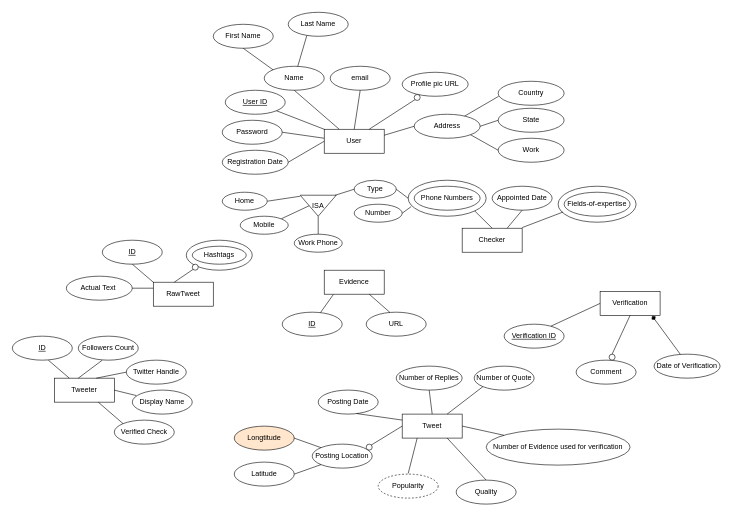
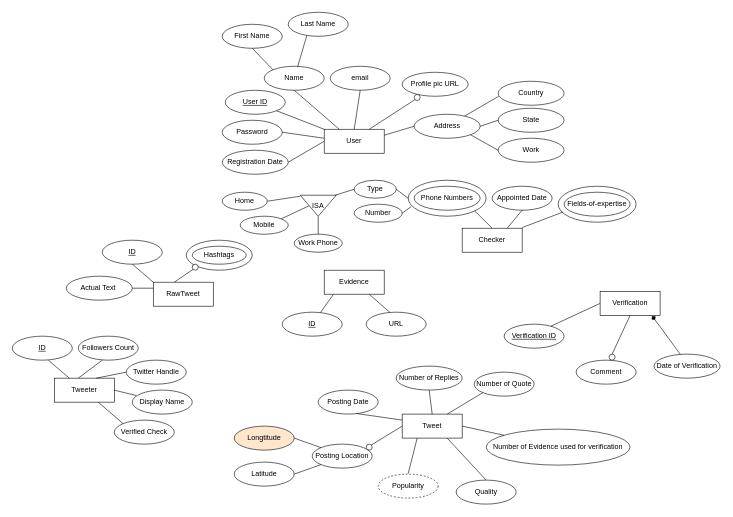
  <mxCell id="0" />
  <mxCell id="1" parent="0" />
  <mxCell id="2" value="" style="ellipse;whiteSpace=wrap;html=1;" vertex="1" parent="1"><mxGeometry x="930" y="310" width="130" height="60" as="geometry" /></mxCell>
  <mxCell id="3" value="Tweeter" style="whiteSpace=wrap;html=1;align=center;" parent="1" vertex="1"><mxGeometry x="90" y="630" width="100" height="40" as="geometry" /></mxCell>
  <mxCell id="4" value="Checker" style="whiteSpace=wrap;html=1;align=center;" parent="1" vertex="1"><mxGeometry x="770" y="380" width="100" height="40" as="geometry" /></mxCell>
  <mxCell id="5" value="RawTweet" style="whiteSpace=wrap;html=1;align=center;" parent="1" vertex="1"><mxGeometry x="255" y="470" width="100" height="40" as="geometry" /></mxCell>
  <mxCell id="6" value="Tweet" style="whiteSpace=wrap;html=1;align=center;" parent="1" vertex="1"><mxGeometry x="670" y="689.92" width="100" height="40" as="geometry" /></mxCell>
  <mxCell id="7" value="Evidence" style="whiteSpace=wrap;html=1;align=center;" parent="1" vertex="1"><mxGeometry x="540" y="450" width="100" height="40" as="geometry" /></mxCell>
  <mxCell id="8" value="Verification" style="whiteSpace=wrap;html=1;align=center;" parent="1" vertex="1"><mxGeometry x="1000" y="485.35" width="100" height="40" as="geometry" /></mxCell>
  <mxCell id="9" value="User" style="whiteSpace=wrap;html=1;align=center;" parent="1" vertex="1"><mxGeometry x="540" y="215" width="100" height="40" as="geometry" /></mxCell>
  <mxCell id="10" value="&lt;u&gt;User ID&lt;/u&gt;" style="ellipse;whiteSpace=wrap;html=1;" vertex="1" parent="1"><mxGeometry x="375" y="150" width="100" height="40" as="geometry" /></mxCell>
  <mxCell id="11" value="" style="endArrow=none;html=1;exitX=1;exitY=1;exitDx=0;exitDy=0;" edge="1" parent="1" source="10"><mxGeometry width="50" height="50" relative="1" as="geometry"><mxPoint x="570" y="490" as="sourcePoint" /><mxPoint x="540" y="215" as="targetPoint" /></mxGeometry></mxCell>
  <mxCell id="12" value="Name" style="ellipse;whiteSpace=wrap;html=1;" vertex="1" parent="1"><mxGeometry x="440" y="110" width="100" height="40" as="geometry" /></mxCell>
  <mxCell id="13" value="" style="endArrow=none;html=1;exitX=0.5;exitY=1;exitDx=0;exitDy=0;entryX=0.25;entryY=0;entryDx=0;entryDy=0;" edge="1" parent="1" source="12" target="9"><mxGeometry width="50" height="50" relative="1" as="geometry"><mxPoint x="500" y="180" as="sourcePoint" /><mxPoint y="210" as="targetPoint" x="590" /></mxGeometry></mxCell>
  <mxCell id="14" value="email" style="ellipse;whiteSpace=wrap;html=1;" vertex="1" parent="1"><mxGeometry x="550" y="110" width="100" height="40" as="geometry" /></mxCell>
  <mxCell id="15" value="" style="endArrow=none;html=1;exitX=0.5;exitY=1;exitDx=0;exitDy=0;entryX=0.5;entryY=0;entryDx=0;entryDy=0;" edge="1" parent="1" source="14" target="9"><mxGeometry width="50" height="50" relative="1" as="geometry"><mxPoint x="610" y="170" as="sourcePoint" /><mxPoint x="610" y="210" as="targetPoint" /></mxGeometry></mxCell>
  <mxCell id="16" value="Password" style="ellipse;whiteSpace=wrap;html=1;" vertex="1" parent="1"><mxGeometry x="370" y="200" width="100" height="40" as="geometry" /></mxCell>
  <mxCell id="17" value="" style="endArrow=none;html=1;exitX=1;exitY=0.5;exitDx=0;exitDy=0;" edge="1" parent="1" source="16"><mxGeometry width="50" height="50" relative="1" as="geometry"><mxPoint x="500" y="180" as="sourcePoint" /><mxPoint x="540" y="230" as="targetPoint" /></mxGeometry></mxCell>
  <mxCell id="18" value="Registration Date" style="ellipse;whiteSpace=wrap;html=1;" vertex="1" parent="1"><mxGeometry x="370" y="250" width="110" height="40" as="geometry" /></mxCell>
  <mxCell id="19" value="" style="endArrow=none;html=1;exitX=1;exitY=0.5;exitDx=0;exitDy=0;entryX=0;entryY=0.5;entryDx=0;entryDy=0;" edge="1" parent="1" source="18" target="9"><mxGeometry width="50" height="50" relative="1" as="geometry"><mxPoint x="490" y="205" as="sourcePoint" /><mxPoint x="550" y="230" as="targetPoint" /></mxGeometry></mxCell>
  <mxCell id="20" value="Address" style="ellipse;whiteSpace=wrap;html=1;" vertex="1" parent="1"><mxGeometry x="690" y="190" width="110" height="40" as="geometry" /></mxCell>
  <mxCell id="21" value="" style="endArrow=none;html=1;exitX=0;exitY=0.5;exitDx=0;exitDy=0;entryX=1;entryY=0.25;entryDx=0;entryDy=0;" edge="1" parent="1" source="20" target="9"><mxGeometry width="50" height="50" relative="1" as="geometry"><mxPoint x="694.645" y="174.142" as="sourcePoint" /><mxPoint x="650" y="230" as="targetPoint" /></mxGeometry></mxCell>
  <mxCell id="22" value="Country" style="ellipse;whiteSpace=wrap;html=1;" vertex="1" parent="1"><mxGeometry x="830" y="135" width="110" height="40" as="geometry" /></mxCell>
  <mxCell id="23" value="" style="endArrow=none;html=1;" edge="1" parent="1" target="20"><mxGeometry width="50" height="50" relative="1" as="geometry"><mxPoint x="831" y="160" as="sourcePoint" /><mxPoint x="650" y="235" as="targetPoint" /></mxGeometry></mxCell>
  <mxCell id="24" value="State" style="ellipse;whiteSpace=wrap;html=1;" vertex="1" parent="1"><mxGeometry x="830" y="180" width="110" height="40" as="geometry" /></mxCell>
  <mxCell id="25" value="" style="endArrow=none;html=1;exitX=0;exitY=0.5;exitDx=0;exitDy=0;entryX=1;entryY=0.5;entryDx=0;entryDy=0;" edge="1" parent="1" source="24" target="20"><mxGeometry width="50" height="50" relative="1" as="geometry"><mxPoint x="841" y="170" as="sourcePoint" /><mxPoint x="800" y="203" as="targetPoint" /></mxGeometry></mxCell>
  <mxCell id="26" value="Work" style="ellipse;whiteSpace=wrap;html=1;" vertex="1" parent="1"><mxGeometry x="830" y="230" width="110" height="40" as="geometry" /></mxCell>
  <mxCell id="27" value="" style="endArrow=none;html=1;exitX=0;exitY=0.5;exitDx=0;exitDy=0;entryX=1;entryY=1;entryDx=0;entryDy=0;" edge="1" parent="1" source="26" target="20"><mxGeometry width="50" height="50" relative="1" as="geometry"><mxPoint x="840" y="210" as="sourcePoint" /><mxPoint x="810" y="220" as="targetPoint" /></mxGeometry></mxCell>
  <mxCell id="28" value="Profile pic URL" style="ellipse;whiteSpace=wrap;html=1;" vertex="1" parent="1"><mxGeometry x="670" y="120" width="110" height="40" as="geometry" /></mxCell>
  <mxCell id="29" value="" style="endArrow=none;html=1;entryX=0.75;entryY=0;entryDx=0;entryDy=0;exitX=0;exitY=1;exitDx=0;exitDy=0;" edge="1" parent="1" source="30" target="9"><mxGeometry width="50" height="50" relative="1" as="geometry"><mxPoint x="680" y="170" as="sourcePoint" /><mxPoint x="640" y="210" as="targetPoint" /></mxGeometry></mxCell>
  <mxCell id="30" value="" style="ellipse;whiteSpace=wrap;html=1;aspect=fixed;" vertex="1" parent="1"><mxGeometry x="690" y="157" width="10" height="10" as="geometry" /></mxCell>
- <mxCell id="31" value="First Name" style="ellipse;whiteSpace=wrap;html=1;" vertex="1" parent="1"><mxGeometry x="355" y="40" width="100" height="40" as="geometry" /></mxCell>
+ <mxCell id="31" value="First Name" style="ellipse;whiteSpace=wrap;html=1;" vertex="1" parent="1"><mxGeometry x="370" y="40" width="100" height="40" as="geometry" /></mxCell>
  <mxCell id="32" value="Last Name" style="ellipse;whiteSpace=wrap;html=1;" vertex="1" parent="1"><mxGeometry x="480" y="20" width="100" height="40" as="geometry" /></mxCell>
  <mxCell id="33" value="" style="endArrow=none;html=1;exitX=0.5;exitY=1;exitDx=0;exitDy=0;entryX=0;entryY=0;entryDx=0;entryDy=0;" edge="1" parent="1" source="31" target="12"><mxGeometry width="50" height="50" relative="1" as="geometry"><mxPoint x="500" y="160" as="sourcePoint" /><mxPoint x="460" y="110" as="targetPoint" /></mxGeometry></mxCell>
  <mxCell id="34" value="" style="endArrow=none;html=1;exitX=0.31;exitY=0.968;exitDx=0;exitDy=0;exitPerimeter=0;" edge="1" parent="1" source="32" target="12"><mxGeometry width="50" height="50" relative="1" as="geometry"><mxPoint x="510" y="170" as="sourcePoint" /><mxPoint x="585" y="235" as="targetPoint" /></mxGeometry></mxCell>
  <mxCell id="35" value="Fields-of-expertise" style="ellipse;whiteSpace=wrap;html=1;" vertex="1" parent="1"><mxGeometry x="940" y="320" width="110" height="40" as="geometry" /></mxCell>
  <mxCell id="36" value="" style="endArrow=none;html=1;exitX=0.063;exitY=0.717;exitDx=0;exitDy=0;exitPerimeter=0;" edge="1" parent="1" source="2"><mxGeometry width="50" height="50" relative="1" as="geometry"><mxPoint x="930" y="350" as="sourcePoint" /><mxPoint x="870" y="379" as="targetPoint" /></mxGeometry></mxCell>
  <mxCell id="37" value="Appointed Date" style="ellipse;whiteSpace=wrap;html=1;" vertex="1" parent="1"><mxGeometry x="820" y="310" width="100" height="40" as="geometry" /></mxCell>
  <mxCell id="38" value="" style="endArrow=none;html=1;exitX=0.5;exitY=1;exitDx=0;exitDy=0;entryX=0.75;entryY=0;entryDx=0;entryDy=0;" edge="1" parent="1" source="37" target="4"><mxGeometry width="50" height="50" relative="1" as="geometry"><mxPoint x="948.19" y="363.02" as="sourcePoint" /><mxPoint x="880" y="389" as="targetPoint" /></mxGeometry></mxCell>
  <mxCell id="39" value="" style="ellipse;whiteSpace=wrap;html=1;" vertex="1" parent="1"><mxGeometry x="680" y="300" width="130" height="60" as="geometry" /></mxCell>
  <mxCell id="40" value="Phone Numbers" style="ellipse;whiteSpace=wrap;html=1;" vertex="1" parent="1"><mxGeometry x="690" y="310" width="110" height="40" as="geometry" /></mxCell>
  <mxCell id="41" value="" style="endArrow=none;html=1;exitX=1;exitY=1;exitDx=0;exitDy=0;entryX=0.5;entryY=0;entryDx=0;entryDy=0;" edge="1" parent="1" source="39" target="4"><mxGeometry width="50" height="50" relative="1" as="geometry"><mxPoint x="865" y="350" as="sourcePoint" /><mxPoint x="855" y="390" as="targetPoint" /></mxGeometry></mxCell>
  <mxCell id="42" value="Type" style="ellipse;whiteSpace=wrap;html=1;" vertex="1" parent="1"><mxGeometry y="300" width="70" height="30" as="geometry" x="590" /></mxCell>
  <mxCell id="43" value="Number" style="ellipse;whiteSpace=wrap;html=1;" vertex="1" parent="1"><mxGeometry y="340" width="80" height="30" as="geometry" x="590" /></mxCell>
  <mxCell id="44" value="" style="endArrow=none;html=1;exitX=1;exitY=0.5;exitDx=0;exitDy=0;entryX=0;entryY=0.5;entryDx=0;entryDy=0;" edge="1" parent="1" source="42" target="39"><mxGeometry width="50" height="50" relative="1" as="geometry"><mxPoint x="770.707" y="351.33" as="sourcePoint" /><mxPoint x="650" y="320" as="targetPoint" /></mxGeometry></mxCell>
  <mxCell id="45" value="" style="endArrow=none;html=1;exitX=1;exitY=0.5;exitDx=0;exitDy=0;" edge="1" parent="1" source="43"><mxGeometry width="50" height="50" relative="1" as="geometry"><mxPoint x="630" y="320" as="sourcePoint" /><mxPoint x="685" y="344" as="targetPoint" /></mxGeometry></mxCell>
  <mxCell id="46" value="&lt;u&gt;ID&lt;/u&gt;" style="ellipse;whiteSpace=wrap;html=1;" vertex="1" parent="1"><mxGeometry x="170" y="400" width="100" height="40" as="geometry" /></mxCell>
  <mxCell id="47" value="" style="endArrow=none;html=1;exitX=0.5;exitY=1;exitDx=0;exitDy=0;entryX=0;entryY=0;entryDx=0;entryDy=0;" edge="1" parent="1" source="46" target="5"><mxGeometry width="50" height="50" relative="1" as="geometry"><mxPoint x="620" y="760" as="sourcePoint" /><mxPoint x="670" y="730" as="targetPoint" /></mxGeometry></mxCell>
  <mxCell id="48" value="Actual Text&amp;nbsp;" style="ellipse;whiteSpace=wrap;html=1;" vertex="1" parent="1"><mxGeometry x="110" y="460" width="110" height="40" as="geometry" /></mxCell>
  <mxCell id="49" value="" style="endArrow=none;html=1;exitX=1;exitY=0.5;exitDx=0;exitDy=0;entryX=0;entryY=0.25;entryDx=0;entryDy=0;" edge="1" parent="1" source="48" target="5"><mxGeometry width="50" height="50" relative="1" as="geometry"><mxPoint x="230" y="450" as="sourcePoint" /><mxPoint x="250" y="480" as="targetPoint" /></mxGeometry></mxCell>
  <mxCell id="50" value="" style="ellipse;whiteSpace=wrap;html=1;" vertex="1" parent="1"><mxGeometry x="310" y="400" width="110" height="50" as="geometry" /></mxCell>
  <mxCell id="51" value="Hashtags" style="ellipse;whiteSpace=wrap;html=1;" vertex="1" parent="1"><mxGeometry x="320" y="410" width="90" height="30" as="geometry" /></mxCell>
  <mxCell id="52" value="" style="endArrow=none;html=1;exitX=0;exitY=1;exitDx=0;exitDy=0;" edge="1" parent="1" source="53"><mxGeometry width="50" height="50" relative="1" as="geometry"><mxPoint x="320" y="450" as="sourcePoint" /><mxPoint x="290" y="470" as="targetPoint" /></mxGeometry></mxCell>
  <mxCell id="53" value="" style="ellipse;whiteSpace=wrap;html=1;aspect=fixed;" vertex="1" parent="1"><mxGeometry x="320" y="440" width="10" height="10" as="geometry" /></mxCell>
  <mxCell id="54" value="&lt;u&gt;ID&lt;/u&gt;" style="ellipse;whiteSpace=wrap;html=1;" vertex="1" parent="1"><mxGeometry x="20" y="560" width="100" height="40" as="geometry" /></mxCell>
  <mxCell id="55" value="" style="endArrow=none;html=1;entryX=0.25;entryY=0;entryDx=0;entryDy=0;" edge="1" parent="1" target="3"><mxGeometry width="50" height="50" relative="1" as="geometry"><mxPoint x="80" y="600" as="sourcePoint" /><mxPoint x="265" y="490" as="targetPoint" /></mxGeometry></mxCell>
  <mxCell id="56" value="Followers Count" style="ellipse;whiteSpace=wrap;html=1;" vertex="1" parent="1"><mxGeometry x="130" y="560" width="100" height="40" as="geometry" /></mxCell>
  <mxCell id="57" value="" style="endArrow=none;html=1;" edge="1" parent="1"><mxGeometry width="50" height="50" relative="1" as="geometry"><mxPoint x="170" y="600" as="sourcePoint" /><mxPoint x="130" y="630" as="targetPoint" /></mxGeometry></mxCell>
  <mxCell id="58" value="Twitter Handle" style="ellipse;whiteSpace=wrap;html=1;" vertex="1" parent="1"><mxGeometry x="210" y="600" width="100" height="40" as="geometry" /></mxCell>
  <mxCell id="59" value="" style="endArrow=none;html=1;exitX=0;exitY=0.5;exitDx=0;exitDy=0;" edge="1" parent="1" source="58"><mxGeometry width="50" height="50" relative="1" as="geometry"><mxPoint x="180" y="610" as="sourcePoint" /><mxPoint x="160" y="630" as="targetPoint" /></mxGeometry></mxCell>
  <mxCell id="60" value="Display Name" style="ellipse;whiteSpace=wrap;html=1;" vertex="1" parent="1"><mxGeometry x="220" y="649.92" width="100" height="40" as="geometry" /></mxCell>
  <mxCell id="61" value="" style="endArrow=none;html=1;exitX=0.067;exitY=0.227;exitDx=0;exitDy=0;exitPerimeter=0;entryX=1;entryY=0.5;entryDx=0;entryDy=0;" edge="1" parent="1" source="60" target="3"><mxGeometry width="50" height="50" relative="1" as="geometry"><mxPoint x="220" y="630" as="sourcePoint" /><mxPoint x="170" y="640" as="targetPoint" /></mxGeometry></mxCell>
  <mxCell id="62" value="Verified Check" style="ellipse;whiteSpace=wrap;html=1;" vertex="1" parent="1"><mxGeometry x="190" y="700" width="100" height="40" as="geometry" /></mxCell>
  <mxCell id="63" value="" style="endArrow=none;html=1;exitX=0;exitY=0;exitDx=0;exitDy=0;" edge="1" parent="1" source="62" target="3"><mxGeometry width="50" height="50" relative="1" as="geometry"><mxPoint x="236.7" y="669" as="sourcePoint" /><mxPoint x="200" y="660" as="targetPoint" /></mxGeometry></mxCell>
  <mxCell id="64" value="Posting Date" style="ellipse;whiteSpace=wrap;html=1;" vertex="1" parent="1"><mxGeometry x="530" y="649.92" width="100" height="40" as="geometry" /></mxCell>
  <mxCell id="65" value="" style="endArrow=none;html=1;exitX=0.639;exitY=0.977;exitDx=0;exitDy=0;exitPerimeter=0;entryX=0;entryY=0.25;entryDx=0;entryDy=0;" edge="1" parent="1" source="64" target="6"><mxGeometry width="50" height="50" relative="1" as="geometry"><mxPoint x="236.7" y="669" as="sourcePoint" /><mxPoint x="200" y="660" as="targetPoint" /></mxGeometry></mxCell>
  <mxCell id="66" value="Posting Location" style="ellipse;whiteSpace=wrap;html=1;" vertex="1" parent="1"><mxGeometry x="520" y="740" width="100" height="40" as="geometry" /></mxCell>
  <mxCell id="67" value="" style="ellipse;whiteSpace=wrap;html=1;aspect=fixed;" vertex="1" parent="1"><mxGeometry x="610" y="740" width="10" height="10" as="geometry" /></mxCell>
  <mxCell id="68" value="" style="endArrow=none;html=1;exitX=1;exitY=0;exitDx=0;exitDy=0;" edge="1" parent="1" source="67"><mxGeometry width="50" height="50" relative="1" as="geometry"><mxPoint x="603.9" y="699" as="sourcePoint" /><mxPoint x="670" y="710" as="targetPoint" /></mxGeometry></mxCell>
  <mxCell id="69" value="Longtitude" style="ellipse;whiteSpace=wrap;html=1;fillColor=#ffe6cc;" vertex="1" parent="1"><mxGeometry x="390" y="710" width="100" height="40" as="geometry" /></mxCell>
  <mxCell id="70" value="Latitude" style="ellipse;whiteSpace=wrap;html=1;" vertex="1" parent="1"><mxGeometry x="390" y="770" width="100" height="40" as="geometry" /></mxCell>
  <mxCell id="71" value="" style="endArrow=none;html=1;entryX=0;entryY=0;entryDx=0;entryDy=0;exitX=1;exitY=0.5;exitDx=0;exitDy=0;" edge="1" parent="1" source="69" target="66"><mxGeometry width="50" height="50" relative="1" as="geometry"><mxPoint x="470" y="730" as="sourcePoint" /><mxPoint x="680" y="709.92" as="targetPoint" /></mxGeometry></mxCell>
  <mxCell id="72" value="" style="endArrow=none;html=1;exitX=1;exitY=0.5;exitDx=0;exitDy=0;entryX=0;entryY=1;entryDx=0;entryDy=0;" edge="1" parent="1" source="70" target="66"><mxGeometry width="50" height="50" relative="1" as="geometry"><mxPoint x="500" y="730" as="sourcePoint" /><mxPoint x="544.645" y="755.858" as="targetPoint" /></mxGeometry></mxCell>
  <mxCell id="73" value="Number of Replies" style="ellipse;whiteSpace=wrap;html=1;" vertex="1" parent="1"><mxGeometry x="660" y="609.92" width="110" height="40" as="geometry" /></mxCell>
- <mxCell id="74" value="Number of Quote" style="ellipse;whiteSpace=wrap;html=1;" vertex="1" parent="1"><mxGeometry x="790" y="610" width="100" height="40" as="geometry" /></mxCell>
+ <mxCell id="74" value="Number of Quote" style="ellipse;whiteSpace=wrap;html=1;" vertex="1" parent="1"><mxGeometry x="790" y="620" width="100" height="40" as="geometry" /></mxCell>
  <mxCell id="75" value="" style="endArrow=none;html=1;entryX=0.25;entryY=1;entryDx=0;entryDy=0;" edge="1" parent="1" target="6"><mxGeometry width="50" height="50" relative="1" as="geometry"><mxPoint x="680" y="789" as="sourcePoint" /><mxPoint x="680" y="709.92" as="targetPoint" /></mxGeometry></mxCell>
  <mxCell id="76" value="" style="endArrow=none;html=1;entryX=0.5;entryY=1;entryDx=0;entryDy=0;fontStyle=1;exitX=0.5;exitY=0;exitDx=0;exitDy=0;" edge="1" parent="1" source="6" target="73"><mxGeometry width="50" height="50" relative="1" as="geometry"><mxPoint x="720" y="700" as="sourcePoint" /><mxPoint x="690" y="719.92" as="targetPoint" /></mxGeometry></mxCell>
  <mxCell id="77" value="&lt;u&gt;ID&lt;/u&gt;" style="ellipse;whiteSpace=wrap;html=1;" vertex="1" parent="1"><mxGeometry x="470" y="520" width="100" height="40" as="geometry" /></mxCell>
  <mxCell id="78" value="" style="endArrow=none;html=1;exitX=0.153;exitY=1.011;exitDx=0;exitDy=0;exitPerimeter=0;" edge="1" parent="1" source="7" target="77"><mxGeometry width="50" height="50" relative="1" as="geometry"><mxPoint x="90" y="610" as="sourcePoint" /><mxPoint x="125" y="640" as="targetPoint" /></mxGeometry></mxCell>
  <mxCell id="79" value="URL" style="ellipse;whiteSpace=wrap;html=1;" vertex="1" parent="1"><mxGeometry x="610" y="520" width="100" height="40" as="geometry" /></mxCell>
  <mxCell id="80" value="" style="endArrow=none;html=1;exitX=0.75;exitY=1;exitDx=0;exitDy=0;entryX=0.396;entryY=0.011;entryDx=0;entryDy=0;entryPerimeter=0;" edge="1" parent="1" source="7" target="79"><mxGeometry width="50" height="50" relative="1" as="geometry"><mxPoint x="565.3" y="500.44" as="sourcePoint" /><mxPoint x="660" y="525" as="targetPoint" /></mxGeometry></mxCell>
  <mxCell id="81" value="&lt;u&gt;Verification ID&lt;/u&gt;" style="ellipse;whiteSpace=wrap;html=1;" vertex="1" parent="1"><mxGeometry x="840" y="540" width="100" height="40" as="geometry" /></mxCell>
  <mxCell id="82" value="Comment" style="ellipse;whiteSpace=wrap;html=1;" vertex="1" parent="1"><mxGeometry x="960" y="600" width="100" height="40" as="geometry" /></mxCell>
  <mxCell id="83" value="" style="ellipse;whiteSpace=wrap;html=1;aspect=fixed;" vertex="1" parent="1"><mxGeometry x="1015" y="590" width="10" height="10" as="geometry" /></mxCell>
  <mxCell id="84" value="" style="endArrow=none;html=1;entryX=0;entryY=0.5;entryDx=0;entryDy=0;exitX=0.781;exitY=0.082;exitDx=0;exitDy=0;exitPerimeter=0;" edge="1" parent="1" source="81" target="8"><mxGeometry width="50" height="50" relative="1" as="geometry"><mxPoint x="690" y="799" as="sourcePoint" /><mxPoint x="705" y="739.92" as="targetPoint" /></mxGeometry></mxCell>
  <mxCell id="85" value="" style="endArrow=none;html=1;entryX=0.5;entryY=1;entryDx=0;entryDy=0;exitX=0.5;exitY=0;exitDx=0;exitDy=0;" edge="1" parent="1" source="83" target="8"><mxGeometry width="50" height="50" relative="1" as="geometry"><mxPoint x="928.1" y="553.28" as="sourcePoint" /><mxPoint x="1010" y="515.35" as="targetPoint" /></mxGeometry></mxCell>
  <mxCell id="86" value="Date of Verification" style="ellipse;whiteSpace=wrap;html=1;" vertex="1" parent="1"><mxGeometry x="1090" y="590" width="110" height="40" as="geometry" /></mxCell>
  <mxCell id="87" value="" style="endArrow=diamond;html=1;entryX=0.867;entryY=1.02;entryDx=0;entryDy=0;exitX=0.399;exitY=0.011;exitDx=0;exitDy=0;exitPerimeter=0;entryPerimeter=0;" edge="1" parent="1" source="86" target="8"><mxGeometry width="50" height="50" relative="1" as="geometry"><mxPoint x="928.1" y="553.28" as="sourcePoint" /><mxPoint x="1010" y="515.35" as="targetPoint" /></mxGeometry></mxCell>
  <mxCell id="88" value="ISA" style="triangle;whiteSpace=wrap;html=1;direction=south;" vertex="1" parent="1"><mxGeometry x="500" y="325" width="60" height="35" as="geometry" /></mxCell>
  <mxCell id="89" value="" style="endArrow=none;html=1;exitX=0;exitY=0.028;exitDx=0;exitDy=0;entryX=0;entryY=0.5;entryDx=0;entryDy=0;exitPerimeter=0;" edge="1" parent="1" source="88" target="42"><mxGeometry width="50" height="50" relative="1" as="geometry"><mxPoint x="490" y="280" as="sourcePoint" /><mxPoint x="550" y="245" as="targetPoint" /></mxGeometry></mxCell>
  <mxCell id="90" value="" style="endArrow=none;html=1;entryX=0.048;entryY=1;entryDx=0;entryDy=0;entryPerimeter=0;exitX=1;exitY=0.5;exitDx=0;exitDy=0;" edge="1" parent="1" source="93" target="88"><mxGeometry width="50" height="50" relative="1" as="geometry"><mxPoint x="440" y="330" as="sourcePoint" /><mxPoint x="600" y="325" as="targetPoint" /></mxGeometry></mxCell>
  <mxCell id="91" value="" style="endArrow=none;html=1;entryX=0.5;entryY=1;entryDx=0;entryDy=0;exitX=1;exitY=0;exitDx=0;exitDy=0;" edge="1" parent="1" source="94" target="88"><mxGeometry width="50" height="50" relative="1" as="geometry"><mxPoint x="460" y="360" as="sourcePoint" /><mxPoint x="510" y="336.68" as="targetPoint" /></mxGeometry></mxCell>
  <mxCell id="92" value="" style="endArrow=none;html=1;entryX=1;entryY=0.5;entryDx=0;entryDy=0;exitX=0.5;exitY=0;exitDx=0;exitDy=0;" edge="1" parent="1" source="95" target="88"><mxGeometry width="50" height="50" relative="1" as="geometry"><mxPoint x="530" y="390" as="sourcePoint" /><mxPoint x="525" y="352.5" as="targetPoint" /></mxGeometry></mxCell>
  <mxCell id="93" value="Home" style="ellipse;whiteSpace=wrap;html=1;" vertex="1" parent="1"><mxGeometry x="370" y="320" width="75" height="30" as="geometry" /></mxCell>
  <mxCell id="94" value="Mobile" style="ellipse;whiteSpace=wrap;html=1;" vertex="1" parent="1"><mxGeometry x="400" y="360" width="80" height="30" as="geometry" /></mxCell>
  <mxCell id="95" value="Work Phone" style="ellipse;whiteSpace=wrap;html=1;" vertex="1" parent="1"><mxGeometry x="490" y="390" width="80" height="30" as="geometry" /></mxCell>
  <mxCell id="96" value="Number of Evidence used for verification" style="ellipse;whiteSpace=wrap;html=1;" vertex="1" parent="1"><mxGeometry x="810" y="715" width="240" height="60" as="geometry" /></mxCell>
  <mxCell id="97" value="" style="endArrow=none;html=1;exitX=0.75;exitY=1;exitDx=0;exitDy=0;entryX=0.5;entryY=0;entryDx=0;entryDy=0;fontStyle=1;" edge="1" parent="1" source="6" target="100"><mxGeometry width="50" height="50" relative="1" as="geometry"><mxPoint x="755" y="739.92" as="sourcePoint" /><mxPoint x="792.46" y="800.44" as="targetPoint" /></mxGeometry></mxCell>
  <mxCell id="98" value="Popularity" style="ellipse;whiteSpace=wrap;html=1;dashed=1;" vertex="1" parent="1"><mxGeometry x="630" y="790" width="100" height="40" as="geometry" /></mxCell>
  <mxCell id="99" value="" style="endArrow=none;html=1;entryX=0.75;entryY=0;entryDx=0;entryDy=0;exitX=0;exitY=1;exitDx=0;exitDy=0;" edge="1" parent="1" source="74" target="6"><mxGeometry width="50" height="50" relative="1" as="geometry"><mxPoint x="690" y="799" as="sourcePoint" /><mxPoint x="705" y="739.92" as="targetPoint" /></mxGeometry></mxCell>
  <mxCell id="100" value="Quality" style="ellipse;whiteSpace=wrap;html=1;dashed=0;" vertex="1" parent="1"><mxGeometry x="760" y="800" width="100" height="40" as="geometry" /></mxCell>
  <mxCell id="101" value="" style="endArrow=none;html=1;exitX=1;exitY=0.5;exitDx=0;exitDy=0;fontStyle=1;" edge="1" parent="1" source="6" target="96"><mxGeometry width="50" height="50" relative="1" as="geometry"><mxPoint x="690" y="840" as="sourcePoint" /><mxPoint x="752.46" y="890.44" as="targetPoint" /></mxGeometry></mxCell>
